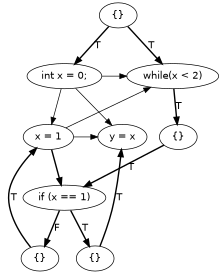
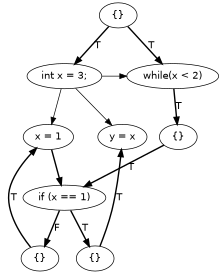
  digraph {
    fontname="DejaVu Sans"
    rankdir=TD
    node [fontname="DejaVu Sans"]
    edge [fontname="DejaVu Sans" style=bold]
-   n1 [label="int x = 0;"]
+   n1 [label="int x = 3;"]
    n2 [label="while(x < 2)"]
    n3 [label="{}"]
    n4 [label="if (x == 1)"]
    n5 [label="{}"]
    n6 [label="{}"]
    n7 [label="y = x"]
    n8 [label="x = 1"]
    n9 [label="{}"]
    subgraph sub_1 {
      rank=same
      n1
      n2
    }
    subgraph sub_2 {
      rank=same
      n3
    }
    subgraph sub_3 {
      rank=same
      n4
    }
    subgraph sub_4 {
      rank=same
      n5
      n6
    }
    subgraph sub_5 {
      rank=same
      n7
      n8
    }
    n1 -> n2 [style=""]
    n1 -> n7 [style=""]
    n1 -> n8 [style=""]
    n2 -> n3 [label=T]
    n3 -> n4 [label=T]
    n4 -> n5 [label=T]
    n4 -> n6 [label=F]
    n5 -> n7 [label=T]
    n6 -> n8 [label=T]
-   n8 -> n2 [style=""]
    n8 -> n4
-   n8 -> n7 [style=""]
    n9 -> n1 [label=T]
    n9 -> n2 [label=T]
  }
